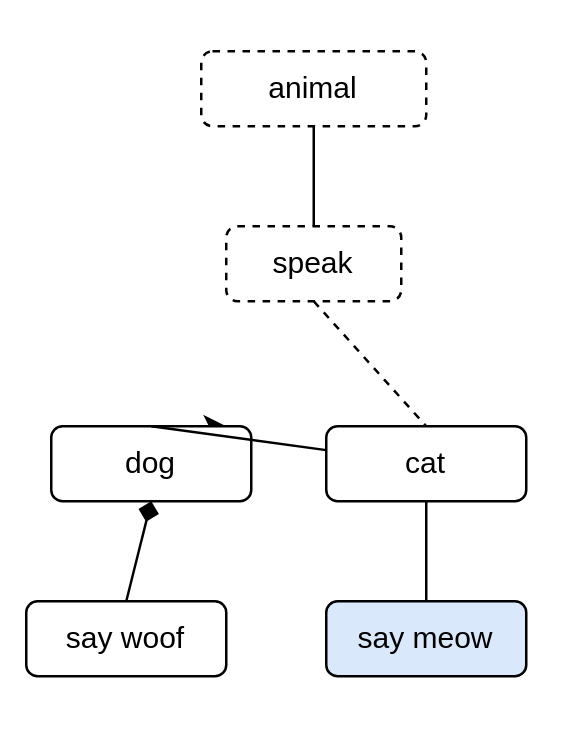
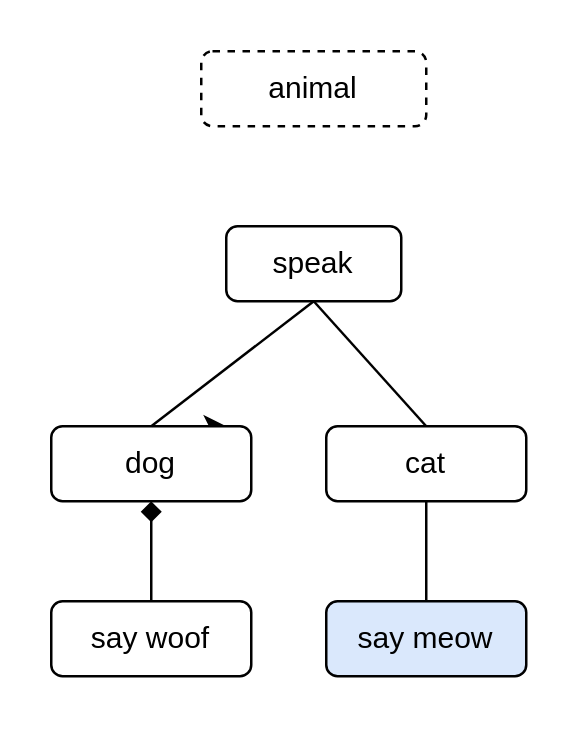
  <mxCell id="0" />
  <mxCell id="1" parent="0" />
  <mxCell id="2" value="animal" style="rounded=1;whiteSpace=wrap;html=1;dashed=1;" vertex="1" parent="1"><mxGeometry x="80" y="20" width="90" height="30" as="geometry" /></mxCell>
- <mxCell id="3" value="speak" style="rounded=1;whiteSpace=wrap;html=1;dashed=1;" vertex="1" parent="1"><mxGeometry x="90" y="90" width="70" height="30" as="geometry" /></mxCell>
+ <mxCell id="3" value="speak" style="rounded=1;whiteSpace=wrap;html=1;" vertex="1" parent="1"><mxGeometry x="90" y="90" width="70" height="30" as="geometry" /></mxCell>
  <mxCell id="4" style="edgeStyle=orthogonalEdgeStyle;rounded=0;orthogonalLoop=1;jettySize=auto;html=1;exitX=0.75;exitY=0;exitDx=0;exitDy=0;" edge="1" parent="1" source="5"><mxGeometry relative="1" as="geometry"><mxPoint x="90" y="170" as="targetPoint" /></mxGeometry></mxCell>
  <mxCell id="5" value="dog" style="rounded=1;whiteSpace=wrap;html=1;" vertex="1" parent="1"><mxGeometry x="20" y="170" width="80" height="30" as="geometry" /></mxCell>
  <mxCell id="6" value="cat" style="rounded=1;whiteSpace=wrap;html=1;" vertex="1" parent="1"><mxGeometry x="130" y="170" width="80" height="30" as="geometry" /></mxCell>
- <mxCell id="7" value="" style="endArrow=none;html=1;entryX=0.5;entryY=1;entryDx=0;entryDy=0;exitX=0.5;exitY=0;exitDx=0;exitDy=0;" edge="1" parent="1" source="3" target="2"><mxGeometry width="50" height="50" relative="1" as="geometry"><mxPoint x="110" y="90" as="sourcePoint" /><mxPoint x="160" y="40" as="targetPoint" /></mxGeometry></mxCell>
- <mxCell id="8" value="" style="endArrow=none;html=1;exitX=0.5;exitY=0;exitDx=0;exitDy=0;" edge="1" parent="1" source="5" target="6"><mxGeometry width="50" height="50" relative="1" as="geometry"><mxPoint x="40" y="170" as="sourcePoint" /><mxPoint x="90" y="120" as="targetPoint" /></mxGeometry></mxCell>
- <mxCell id="9" value="" style="endArrow=none;html=1;exitX=0.5;exitY=1;exitDx=0;exitDy=0;entryX=0.5;entryY=0;entryDx=0;entryDy=0;dashed=1;" edge="1" parent="1" source="3" target="6"><mxGeometry width="50" height="50" relative="1" as="geometry"><mxPoint x="120" y="170" as="sourcePoint" /><mxPoint x="170" y="120" as="targetPoint" /></mxGeometry></mxCell>
- <mxCell id="10" value="say woof" style="rounded=1;whiteSpace=wrap;html=1;" vertex="1" parent="1"><mxGeometry x="10" y="240" width="80" height="30" as="geometry" /></mxCell>
+ <mxCell id="8" value="" style="endArrow=none;html=1;entryX=0.5;entryY=1;entryDx=0;entryDy=0;exitX=0.5;exitY=0;exitDx=0;exitDy=0;" edge="1" parent="1" source="5" target="3"><mxGeometry width="50" height="50" relative="1" as="geometry"><mxPoint x="40" y="170" as="sourcePoint" /><mxPoint x="90" y="120" as="targetPoint" /></mxGeometry></mxCell>
+ <mxCell id="9" value="" style="endArrow=none;html=1;exitX=0.5;exitY=1;exitDx=0;exitDy=0;entryX=0.5;entryY=0;entryDx=0;entryDy=0;" edge="1" parent="1" source="3" target="6"><mxGeometry width="50" height="50" relative="1" as="geometry"><mxPoint x="120" y="170" as="sourcePoint" /><mxPoint x="170" y="120" as="targetPoint" /></mxGeometry></mxCell>
+ <mxCell id="10" value="say woof" style="rounded=1;whiteSpace=wrap;html=1;" vertex="1" parent="1"><mxGeometry x="20" y="240" width="80" height="30" as="geometry" /></mxCell>
  <mxCell id="11" value="say meow" style="rounded=1;whiteSpace=wrap;html=1;fillColor=#dae8fc;" vertex="1" parent="1"><mxGeometry x="130" y="240" width="80" height="30" as="geometry" /></mxCell>
  <mxCell id="12" value="" style="endArrow=diamond;html=1;entryX=0.5;entryY=1;entryDx=0;entryDy=0;exitX=0.5;exitY=0;exitDx=0;exitDy=0;" edge="1" parent="1" source="10" target="5"><mxGeometry width="50" height="50" relative="1" as="geometry"><mxPoint x="60" y="230" as="sourcePoint" /><mxPoint x="80" y="200" as="targetPoint" /></mxGeometry></mxCell>
  <mxCell id="13" value="" style="endArrow=none;html=1;entryX=0.5;entryY=1;entryDx=0;entryDy=0;exitX=0.5;exitY=0;exitDx=0;exitDy=0;" edge="1" parent="1"><mxGeometry width="50" height="50" relative="1" as="geometry"><mxPoint x="170" y="240" as="sourcePoint" /><mxPoint x="170" y="200" as="targetPoint" /></mxGeometry></mxCell>
